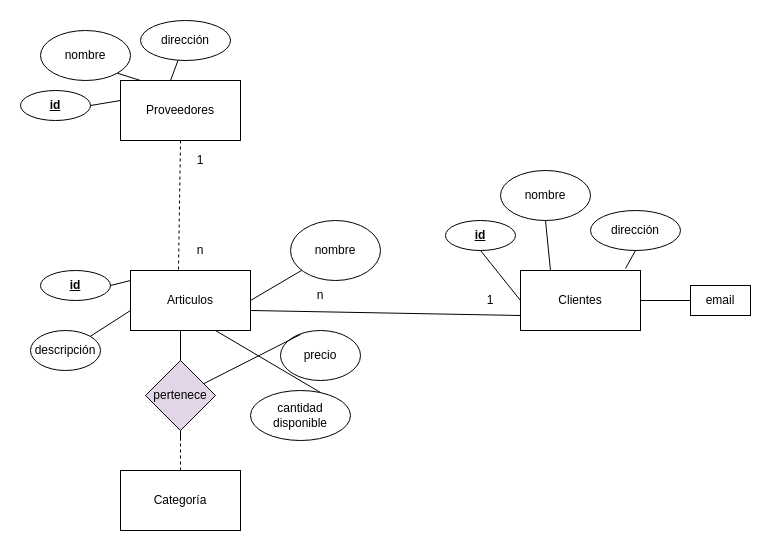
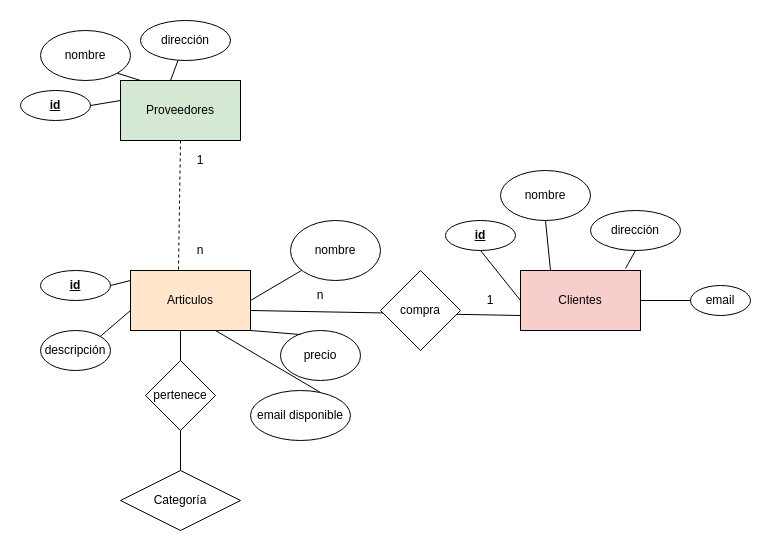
  <mxCell id="0" />
  <mxCell id="1" parent="0" />
- <mxCell id="2" value="Articulos" style="rounded=0;whiteSpace=wrap;html=1;" vertex="1" parent="1"><mxGeometry x="130" y="270" width="120" height="60" as="geometry" /></mxCell>
- <mxCell id="3" value="Proveedores" style="rounded=0;whiteSpace=wrap;html=1;" vertex="1" parent="1"><mxGeometry x="120" y="80" width="120" height="60" as="geometry" /></mxCell>
- <mxCell id="4" value="Clientes" style="rounded=0;whiteSpace=wrap;html=1;" vertex="1" parent="1"><mxGeometry x="520" y="270" width="120" height="60" as="geometry" /></mxCell>
+ <mxCell id="2" value="Articulos" style="rounded=0;whiteSpace=wrap;html=1;fillColor=#ffe6cc;" vertex="1" parent="1"><mxGeometry x="130" y="270" width="120" height="60" as="geometry" /></mxCell>
+ <mxCell id="3" value="Proveedores" style="rounded=0;whiteSpace=wrap;html=1;fillColor=#d5e8d4;" vertex="1" parent="1"><mxGeometry x="120" y="80" width="120" height="60" as="geometry" /></mxCell>
+ <mxCell id="4" value="Clientes" style="rounded=0;whiteSpace=wrap;html=1;fillColor=#f8cecc;" vertex="1" parent="1"><mxGeometry x="520" y="270" width="120" height="60" as="geometry" /></mxCell>
  <mxCell id="5" value="" style="endArrow=none;html=1;entryX=0.5;entryY=1;entryDx=0;entryDy=0;exitX=0.4;exitY=-0.017;exitDx=0;exitDy=0;exitPerimeter=0;dashed=1;" edge="1" parent="1" source="2" target="3"><mxGeometry width="50" height="50" relative="1" as="geometry"><mxPoint x="180" y="260" as="sourcePoint" /><mxPoint x="200" y="190" as="targetPoint" /></mxGeometry></mxCell>
  <mxCell id="6" value="" style="endArrow=none;html=1;" edge="1" parent="1" target="7"><mxGeometry width="50" height="50" relative="1" as="geometry"><mxPoint x="250" y="300" as="sourcePoint" /><mxPoint x="300" y="300" as="targetPoint" /></mxGeometry></mxCell>
  <mxCell id="7" value="nombre" style="ellipse;whiteSpace=wrap;html=1;" vertex="1" parent="1"><mxGeometry x="290" y="220" width="90" height="60" as="geometry" /></mxCell>
  <mxCell id="8" value="precio" style="ellipse;whiteSpace=wrap;html=1;" vertex="1" parent="1"><mxGeometry x="280" y="330" width="80" height="50" as="geometry" /></mxCell>
- <mxCell id="9" value="cantidad disponible" style="ellipse;whiteSpace=wrap;html=1;" vertex="1" parent="1"><mxGeometry x="250" y="390" width="100" height="50" as="geometry" /></mxCell>
+ <mxCell id="9" value="email disponible" style="ellipse;whiteSpace=wrap;html=1;" vertex="1" parent="1"><mxGeometry x="250" y="390" width="100" height="50" as="geometry" /></mxCell>
  <mxCell id="10" value="&lt;b&gt;&lt;u&gt;id&lt;/u&gt;&lt;/b&gt;" style="ellipse;whiteSpace=wrap;html=1;" vertex="1" parent="1"><mxGeometry x="40" y="270" width="70" height="30" as="geometry" /></mxCell>
- <mxCell id="11" value="descripción" style="ellipse;whiteSpace=wrap;html=1;" vertex="1" parent="1"><mxGeometry x="30" y="330" width="70" height="40" as="geometry" /></mxCell>
- <mxCell id="12" value="" style="endArrow=none;html=1;exitX=0.25;exitY=0.08;exitDx=0;exitDy=0;exitPerimeter=0;" edge="1" parent="1" source="8" target="19"><mxGeometry width="50" height="50" relative="1" as="geometry"><mxPoint x="390" y="260" as="sourcePoint" /><mxPoint x="440" y="210" as="targetPoint" /></mxGeometry></mxCell>
+ <mxCell id="11" value="descripción" style="ellipse;whiteSpace=wrap;html=1;" vertex="1" parent="1"><mxGeometry x="40" y="330" width="70" height="40" as="geometry" /></mxCell>
+ <mxCell id="12" value="" style="endArrow=none;html=1;entryX=1;entryY=1;entryDx=0;entryDy=0;exitX=0.25;exitY=0.08;exitDx=0;exitDy=0;exitPerimeter=0;" edge="1" parent="1" source="8" target="2"><mxGeometry width="50" height="50" relative="1" as="geometry"><mxPoint x="390" y="260" as="sourcePoint" /><mxPoint x="440" y="210" as="targetPoint" /></mxGeometry></mxCell>
  <mxCell id="13" value="" style="endArrow=none;html=1;exitX=0.7;exitY=0.04;exitDx=0;exitDy=0;exitPerimeter=0;" edge="1" parent="1" source="9"><mxGeometry width="50" height="50" relative="1" as="geometry"><mxPoint x="165" y="380" as="sourcePoint" /><mxPoint x="215" y="330" as="targetPoint" /></mxGeometry></mxCell>
  <mxCell id="14" value="" style="endArrow=none;html=1;exitX=1;exitY=0;exitDx=0;exitDy=0;" edge="1" parent="1" source="11"><mxGeometry width="50" height="50" relative="1" as="geometry"><mxPoint x="80" y="360" as="sourcePoint" /><mxPoint x="130" y="310" as="targetPoint" /></mxGeometry></mxCell>
  <mxCell id="15" value="" style="endArrow=none;html=1;exitX=1;exitY=0.5;exitDx=0;exitDy=0;" edge="1" parent="1" source="10"><mxGeometry width="50" height="50" relative="1" as="geometry"><mxPoint x="80" y="330" as="sourcePoint" /><mxPoint x="130" y="280" as="targetPoint" /></mxGeometry></mxCell>
  <mxCell id="16" value="" style="endArrow=none;html=1;startArrow=none;" edge="1" parent="1" source="19"><mxGeometry width="50" height="50" relative="1" as="geometry"><mxPoint x="180" y="440" as="sourcePoint" /><mxPoint x="180" y="330" as="targetPoint" /></mxGeometry></mxCell>
- <mxCell id="17" value="" style="edgeStyle=none;rounded=0;orthogonalLoop=1;jettySize=auto;html=1;endArrow=none;endFill=0;dashed=1;" edge="1" parent="1" source="18" target="19"><mxGeometry relative="1" as="geometry" /></mxCell>
- <mxCell id="18" value="Categoría" style="rounded=0;whiteSpace=wrap;html=1;" vertex="1" parent="1"><mxGeometry x="120" y="470" width="120" height="60" as="geometry" /></mxCell>
- <mxCell id="19" value="pertenece" style="rhombus;whiteSpace=wrap;html=1;fillColor=#e1d5e7;" vertex="1" parent="1"><mxGeometry x="145" y="360" width="70" height="70" as="geometry" /></mxCell>
+ <mxCell id="17" value="" style="edgeStyle=none;rounded=0;orthogonalLoop=1;jettySize=auto;html=1;endArrow=none;endFill=0;" edge="1" parent="1" source="18" target="19"><mxGeometry relative="1" as="geometry" /></mxCell>
+ <mxCell id="18" value="Categoría" style="rhombus;whiteSpace=wrap;html=1;" vertex="1" parent="1"><mxGeometry x="120" y="470" width="120" height="60" as="geometry" /></mxCell>
+ <mxCell id="19" value="pertenece" style="rhombus;whiteSpace=wrap;html=1;" vertex="1" parent="1"><mxGeometry x="145" y="360" width="70" height="70" as="geometry" /></mxCell>
  <mxCell id="20" value="" style="endArrow=none;html=1;" edge="1" parent="1" target="19"><mxGeometry width="50" height="50" relative="1" as="geometry"><mxPoint x="180" y="440" as="sourcePoint" /><mxPoint x="180" y="330" as="targetPoint" /></mxGeometry></mxCell>
  <mxCell id="21" value="" style="endArrow=none;html=1;entryX=0;entryY=0.75;entryDx=0;entryDy=0;" edge="1" parent="1" target="4"><mxGeometry width="50" height="50" relative="1" as="geometry"><mxPoint x="250" y="310" as="sourcePoint" /><mxPoint x="510" y="310" as="targetPoint" /></mxGeometry></mxCell>
  <mxCell id="22" value="&lt;b&gt;&lt;u&gt;id&lt;/u&gt;&lt;/b&gt;" style="ellipse;whiteSpace=wrap;html=1;" vertex="1" parent="1"><mxGeometry x="20" y="90" width="70" height="30" as="geometry" /></mxCell>
  <mxCell id="23" value="" style="endArrow=none;html=1;exitX=1;exitY=0.5;exitDx=0;exitDy=0;" edge="1" parent="1" source="22"><mxGeometry width="50" height="50" relative="1" as="geometry"><mxPoint x="70" y="150" as="sourcePoint" /><mxPoint x="120" y="100" as="targetPoint" /></mxGeometry></mxCell>
  <mxCell id="24" value="nombre" style="ellipse;whiteSpace=wrap;html=1;" vertex="1" parent="1"><mxGeometry x="40" y="30" width="90" height="50" as="geometry" /></mxCell>
  <mxCell id="25" value="" style="endArrow=none;html=1;exitX=1;exitY=1;exitDx=0;exitDy=0;" edge="1" parent="1" source="24"><mxGeometry width="50" height="50" relative="1" as="geometry"><mxPoint x="90" y="130" as="sourcePoint" /><mxPoint x="140" y="80" as="targetPoint" /></mxGeometry></mxCell>
  <mxCell id="26" value="" style="endArrow=none;html=1;" edge="1" parent="1" target="27"><mxGeometry width="50" height="50" relative="1" as="geometry"><mxPoint x="170" y="80" as="sourcePoint" /><mxPoint x="200" y="60" as="targetPoint" /></mxGeometry></mxCell>
  <mxCell id="27" value="dirección" style="ellipse;whiteSpace=wrap;html=1;" vertex="1" parent="1"><mxGeometry x="140" y="20" width="90" height="40" as="geometry" /></mxCell>
  <mxCell id="28" value="&lt;b&gt;&lt;u&gt;id&lt;/u&gt;&lt;/b&gt;" style="ellipse;whiteSpace=wrap;html=1;" vertex="1" parent="1"><mxGeometry x="445" y="220" width="70" height="30" as="geometry" /></mxCell>
  <mxCell id="29" value="nombre" style="ellipse;whiteSpace=wrap;html=1;" vertex="1" parent="1"><mxGeometry x="500" y="170" width="90" height="50" as="geometry" /></mxCell>
  <mxCell id="30" value="dirección" style="ellipse;whiteSpace=wrap;html=1;" vertex="1" parent="1"><mxGeometry x="590" y="210" width="90" height="40" as="geometry" /></mxCell>
  <mxCell id="31" value="" style="endArrow=none;html=1;entryX=0.5;entryY=1;entryDx=0;entryDy=0;exitX=0.875;exitY=-0.033;exitDx=0;exitDy=0;exitPerimeter=0;" edge="1" parent="1" source="4" target="30"><mxGeometry width="50" height="50" relative="1" as="geometry"><mxPoint x="610" y="100" as="sourcePoint" /><mxPoint x="660" y="50" as="targetPoint" /></mxGeometry></mxCell>
  <mxCell id="32" value="" style="endArrow=none;html=1;exitX=0.25;exitY=0;exitDx=0;exitDy=0;entryX=0.5;entryY=1;entryDx=0;entryDy=0;" edge="1" parent="1" source="4" target="29"><mxGeometry width="50" height="50" relative="1" as="geometry"><mxPoint x="485" y="115" as="sourcePoint" /><mxPoint x="540" y="220" as="targetPoint" /></mxGeometry></mxCell>
  <mxCell id="33" value="" style="endArrow=none;html=1;exitX=0;exitY=0.5;exitDx=0;exitDy=0;entryX=0.5;entryY=1;entryDx=0;entryDy=0;" edge="1" parent="1" source="4" target="28"><mxGeometry width="50" height="50" relative="1" as="geometry"><mxPoint x="415" y="160" as="sourcePoint" /><mxPoint x="465" y="110" as="targetPoint" /></mxGeometry></mxCell>
  <mxCell id="34" value="1" style="text;html=1;strokeColor=none;fillColor=none;align=center;verticalAlign=middle;whiteSpace=wrap;rounded=0;" vertex="1" parent="1"><mxGeometry x="180" y="150" width="40" height="20" as="geometry" /></mxCell>
  <mxCell id="35" value="n" style="text;html=1;strokeColor=none;fillColor=none;align=center;verticalAlign=middle;whiteSpace=wrap;rounded=0;" vertex="1" parent="1"><mxGeometry x="180" y="240" width="40" height="20" as="geometry" /></mxCell>
+ <mxCell id="36" value="compra" style="rhombus;whiteSpace=wrap;html=1;" vertex="1" parent="1"><mxGeometry x="380" y="270" width="80" height="80" as="geometry" /></mxCell>
  <mxCell id="37" value="1" style="text;html=1;strokeColor=none;fillColor=none;align=center;verticalAlign=middle;whiteSpace=wrap;rounded=0;" vertex="1" parent="1"><mxGeometry x="470" y="285" width="40" height="30" as="geometry" /></mxCell>
  <mxCell id="38" value="n" style="text;html=1;strokeColor=none;fillColor=none;align=center;verticalAlign=middle;whiteSpace=wrap;rounded=0;" vertex="1" parent="1"><mxGeometry x="300" y="285" width="40" height="20" as="geometry" /></mxCell>
- <mxCell id="39" value="email" style="rounded=0;whiteSpace=wrap;html=1;" vertex="1" parent="1"><mxGeometry x="690" y="285" width="60" height="30" as="geometry" /></mxCell>
+ <mxCell id="39" value="email" style="ellipse;whiteSpace=wrap;html=1;" vertex="1" parent="1"><mxGeometry x="690" y="285" width="60" height="30" as="geometry" /></mxCell>
  <mxCell id="40" value="" style="endArrow=none;html=1;entryX=0;entryY=0.5;entryDx=0;entryDy=0;" edge="1" parent="1" target="39"><mxGeometry width="50" height="50" relative="1" as="geometry"><mxPoint x="640" y="300" as="sourcePoint" /><mxPoint x="690" y="250" as="targetPoint" /></mxGeometry></mxCell>
